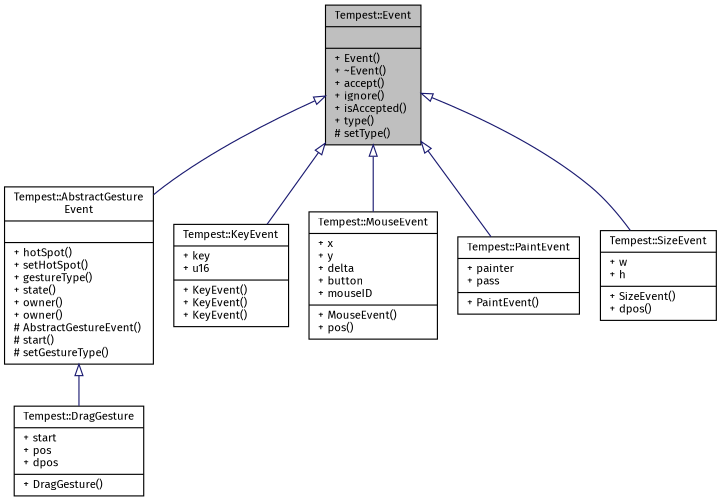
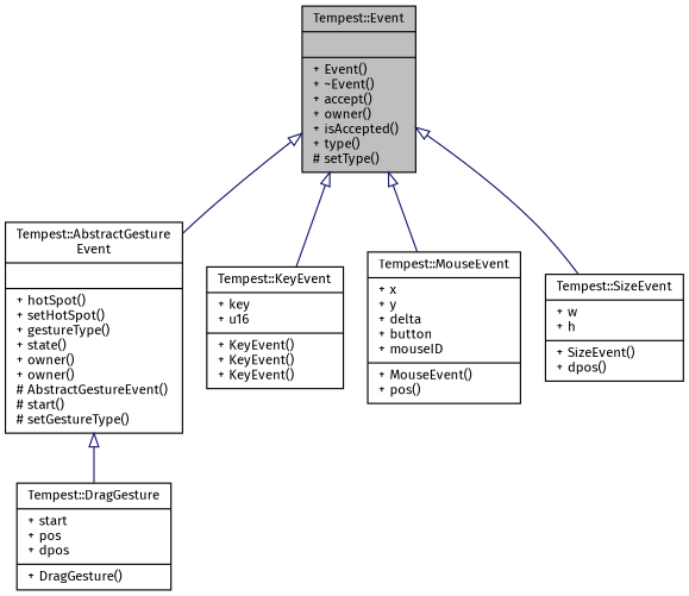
  digraph {
    fontname="Fira Sans"
    node [color=black fillcolor=white fontname="Fira Sans" fontsize=10 shape=record style=filled]
    edge [arrowtail=onormal color=midnightblue dir=back fontname="Fira Sans" fontsize=10 labelfontname=Helvetica labelfontsize=10 style=solid]
-   n1 [fillcolor=grey75 fontcolor=black height=0.2 label="{Tempest::Event\n||+ Event()\l+ ~Event()\l+ accept()\l+ ignore()\l+ isAccepted()\l+ type()\l# setType()\l}" width=0.4]
+   n1 [fillcolor=grey75 fontcolor=black height=0.2 label="{Tempest::Event\n||+ Event()\l+ ~Event()\l+ accept()\l+ owner()\l+ isAccepted()\l+ type()\l# setType()\l}" width=0.4]
    n2 [height=0.2 label="{Tempest::AbstractGesture\lEvent\n||+ hotSpot()\l+ setHotSpot()\l+ gestureType()\l+ state()\l+ owner()\l+ owner()\l# AbstractGestureEvent()\l# start()\l# setGestureType()\l}" width=0.4]
    n3 [height=0.2 label="{Tempest::KeyEvent\n|+ key\l+ u16\l|+ KeyEvent()\l+ KeyEvent()\l+ KeyEvent()\l}" width=0.4]
    n4 [height=0.2 label="{Tempest::MouseEvent\n|+ x\l+ y\l+ delta\l+ button\l+ mouseID\l|+ MouseEvent()\l+ pos()\l}" width=0.4]
-   n5 [height=0.2 label="{Tempest::PaintEvent\n|+ painter\l+ pass\l|+ PaintEvent()\l}" width=0.4]
    n6 [height=0.2 label="{Tempest::SizeEvent\n|+ w\l+ h\l|+ SizeEvent()\l+ dpos()\l}" width=0.4]
    n7 [height=0.2 label="{Tempest::DragGesture\n|+ start\l+ pos\l+ dpos\l|+ DragGesture()\l}" width=0.4]
    n1 -> n2
    n1 -> n3
    n1 -> n4
-   n1 -> n5
    n1 -> n6
    n2 -> n7
  }
